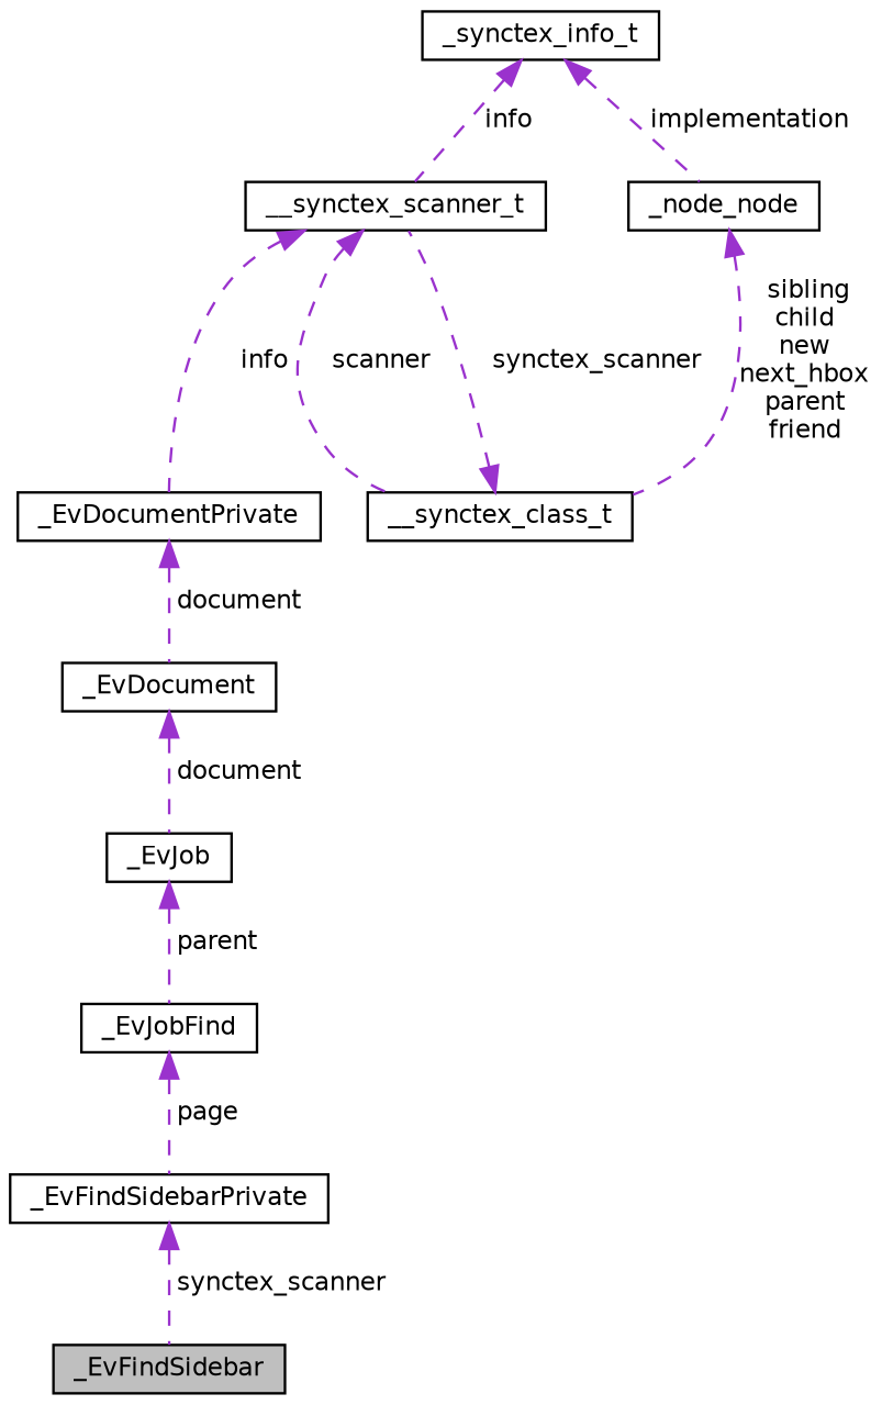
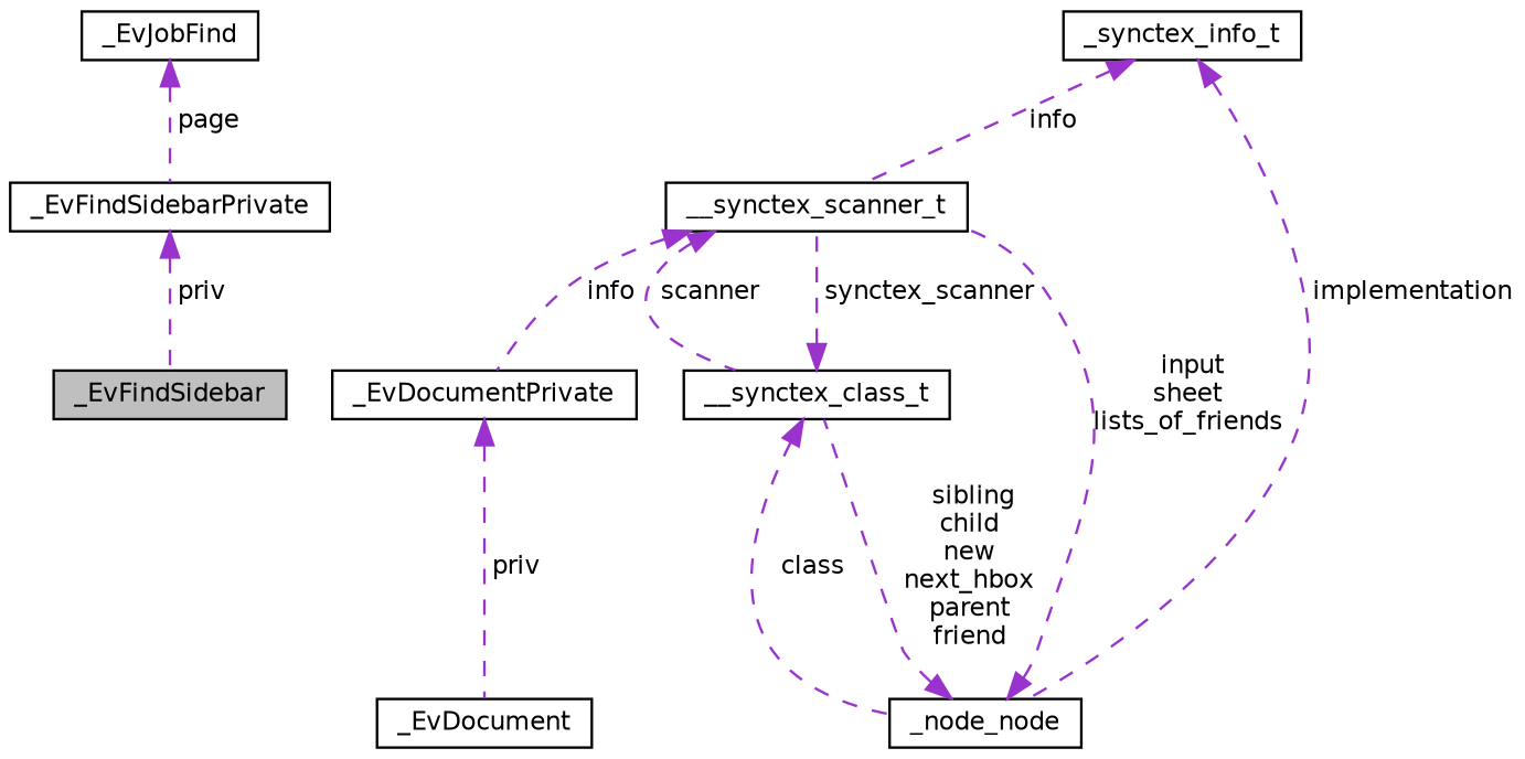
  digraph {
    node [color=black fillcolor=white fontname=Helvetica fontsize=10 shape=record style=filled]
    edge [color=darkorchid3 dir=back fontname=Helvetica fontsize=10 labelfontname=Helvetica labelfontsize=10 style=dashed]
    n1 [fillcolor=grey75 fontcolor=black height=0.2 label=_EvFindSidebar width=0.4]
    n2 [height=0.2 label=_EvFindSidebarPrivate width=0.4]
    n3 [height=0.2 label=_EvJobFind width=0.4]
-   n4 [height=0.2 label=_EvJob width=0.4]
    n5 [height=0.2 label=_EvDocument width=0.4]
    n6 [height=0.2 label=_EvDocumentPrivate width=0.4]
    n7 [height=0.2 label=__synctex_scanner_t width=0.4]
    n8 [height=0.2 label=__synctex_class_t width=0.4]
    n9 [height=0.2 label=_node_node width=0.4]
    n10 [height=0.2 label=_synctex_info_t width=0.4]
-   n2 -> n1 [label=" synctex_scanner"]
+   n2 -> n1 [label=" priv"]
    n3 -> n2 [label=" page"]
-   n4 -> n3 [label=" parent"]
-   n5 -> n4 [label=" document"]
-   n6 -> n5 [label=" document"]
+   n6 -> n5 [label=" priv"]
    n7 -> n6 [label=" info"]
    n7 -> n8 [label=" scanner"]
    n8 -> n7 [label=" synctex_scanner"]
+   n8 -> n9 [label=" class"]
+   n9 -> n7 [label=" input\nsheet\nlists_of_friends"]
    n9 -> n8 [label=" sibling\nchild\nnew\nnext_hbox\nparent\nfriend"]
    n10 -> n7 [label=" info"]
    n10 -> n9 [label=" implementation"]
  }
